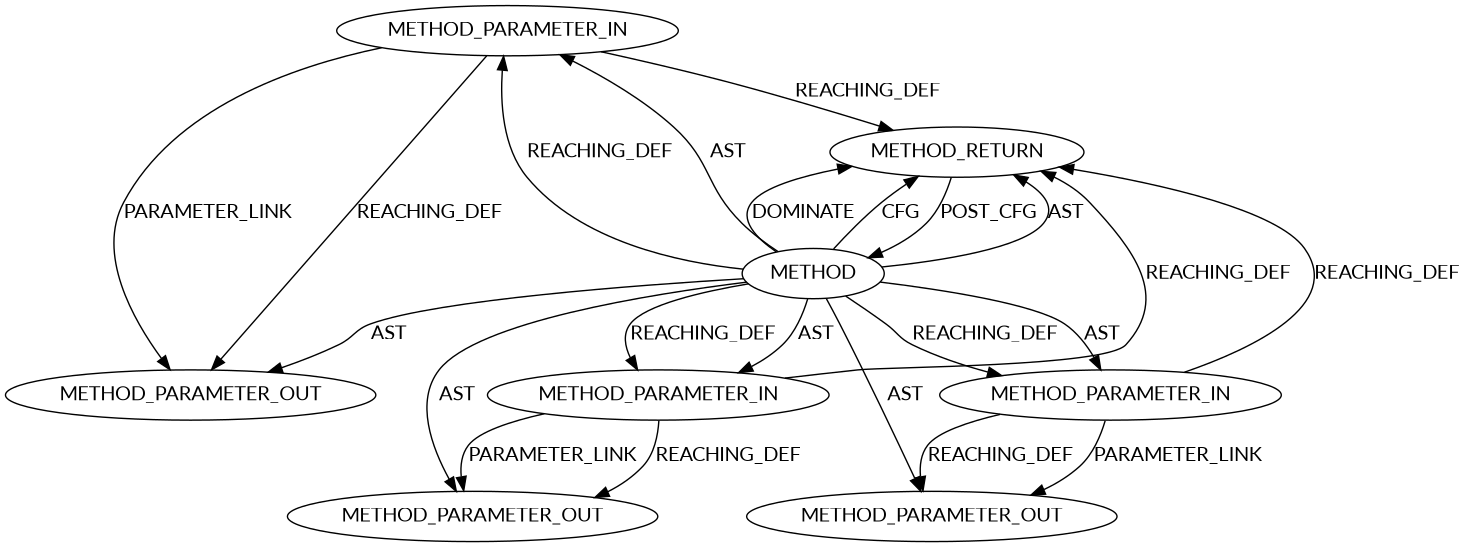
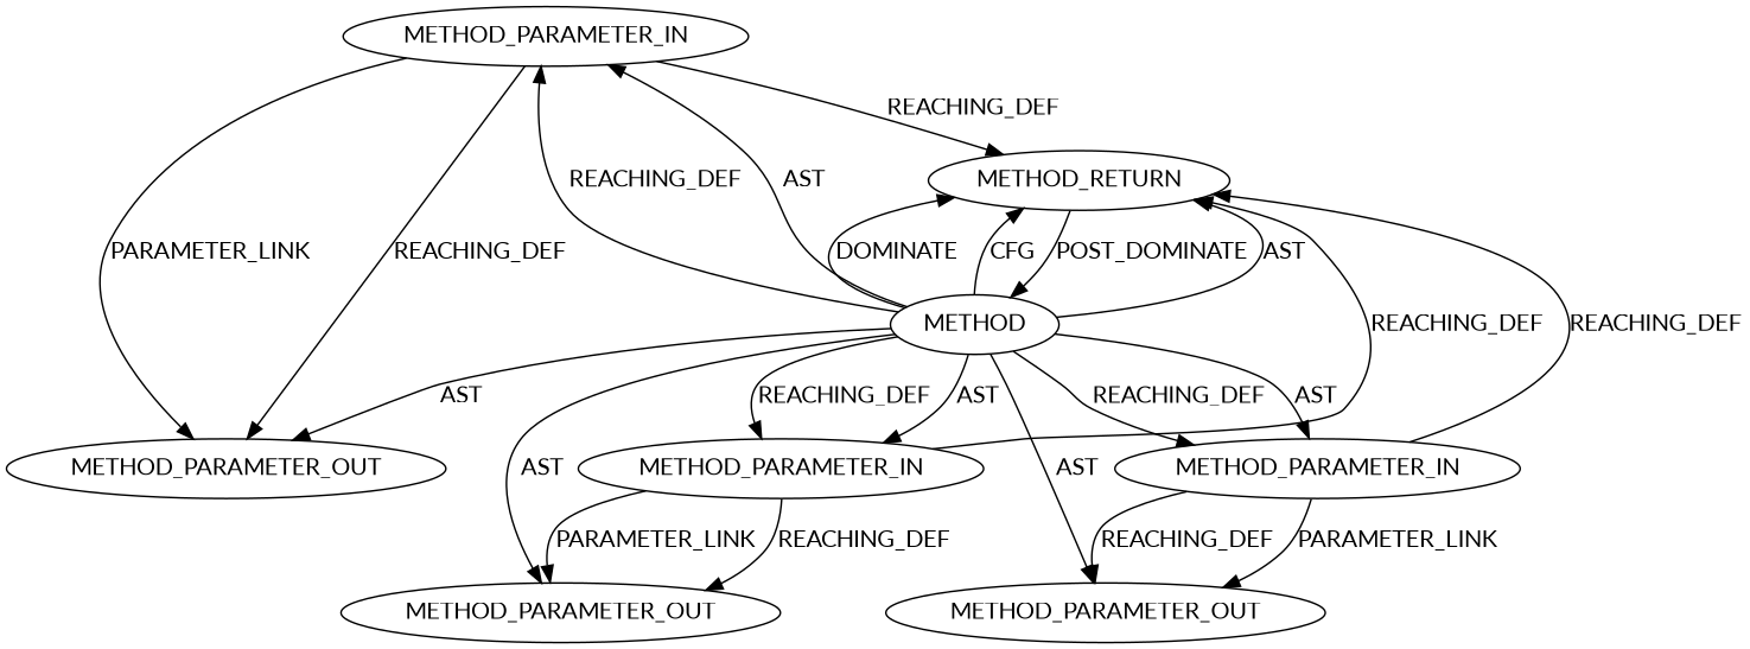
  digraph {
    fontname=Lato
    node [CODE=p2 EVALUATION_STRATEGY=BY_VALUE IS_VARIADIC=false NAME=p2 ORDER=2 TYPE_FULL_NAME=ANY fontname=Lato]
    edge [fontname=Lato]
    n1 [INDEX=2 label=METHOD_PARAMETER_IN]
    n2 [INDEX=2 label=METHOD_PARAMETER_OUT]
    n3 [CODE=RET label=METHOD_RETURN IS_VARIADIC="" NAME=""]
    n4 [AST_PARENT_FULL_NAME="<global>" AST_PARENT_TYPE=NAMESPACE_BLOCK CODE="<empty>" FILENAME="<empty>" FULL_NAME=EVP_DigestFinal_ex IS_EXTERNAL=true NAME=EVP_DigestFinal_ex ORDER=0 label=METHOD EVALUATION_STRATEGY="" IS_VARIADIC="" TYPE_FULL_NAME=""]
    n5 [CODE=p1 INDEX=1 NAME=p1 ORDER=1 label=METHOD_PARAMETER_OUT]
    n6 [CODE=p3 INDEX=3 NAME=p3 ORDER=3 label=METHOD_PARAMETER_OUT]
    n7 [CODE=p1 INDEX=1 NAME=p1 ORDER=1 label=METHOD_PARAMETER_IN]
    n8 [CODE=p3 INDEX=3 NAME=p3 ORDER=3 label=METHOD_PARAMETER_IN]
    n1 -> n2 [label=PARAMETER_LINK]
    n1 -> n2 [VARIABLE=p2 label=REACHING_DEF]
    n1 -> n3 [VARIABLE=p2 label=REACHING_DEF]
-   n3 -> n4 [label=POST_CFG]
+   n3 -> n4 [label=POST_DOMINATE]
    n4 -> n1 [label=REACHING_DEF]
    n4 -> n1 [label=AST]
    n4 -> n2 [label=AST]
    n4 -> n3 [label=AST]
    n4 -> n3 [label=DOMINATE]
    n4 -> n3 [label=CFG]
    n4 -> n5 [label=AST]
    n4 -> n6 [label=AST]
    n4 -> n7 [label=AST]
    n4 -> n7 [label=REACHING_DEF]
    n4 -> n8 [label=AST]
    n4 -> n8 [label=REACHING_DEF]
    n7 -> n3 [VARIABLE=p1 label=REACHING_DEF]
    n7 -> n5 [VARIABLE=p1 label=REACHING_DEF]
    n7 -> n5 [label=PARAMETER_LINK]
    n8 -> n3 [VARIABLE=p3 label=REACHING_DEF]
    n8 -> n6 [label=PARAMETER_LINK]
    n8 -> n6 [VARIABLE=p3 label=REACHING_DEF]
  }
